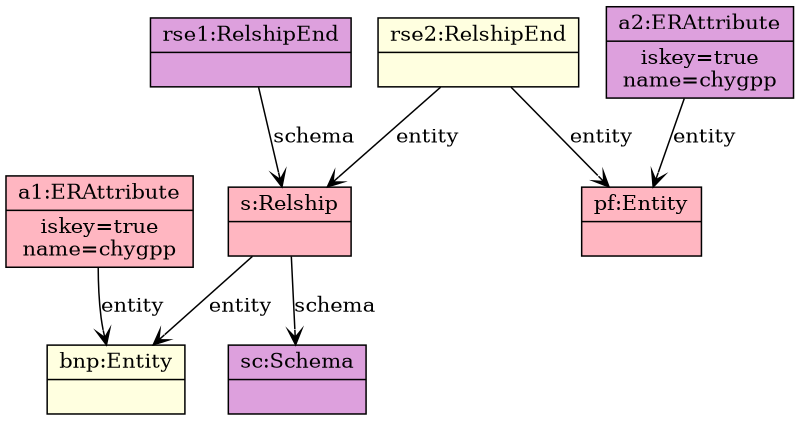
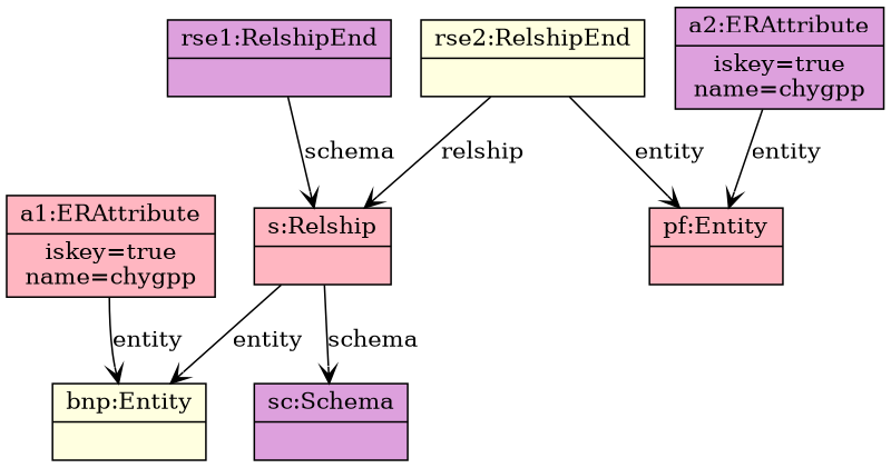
  graph {
    node [fillcolor=lightpink shape=record style=filled]
    edge [arrowhead=open arrowtail=open dir=forward]
    n1 [label="{s:Relship|}"]
    n2 [fillcolor=plum label="{sc:Schema|}"]
    n3 [fillcolor=lightyellow label="{bnp:Entity|}"]
    n4 [label="{a1:ERAttribute|iskey=true\nname=chygpp\n}"]
    n5 [fillcolor=plum label="{rse1:RelshipEnd|}"]
    n6 [fillcolor=plum label="{a2:ERAttribute|iskey=true\nname=chygpp\n}"]
    n7 [label="{pf:Entity|}"]
    n8 [fillcolor=lightyellow label="{rse2:RelshipEnd|}"]
    n1 -- n2 [label=schema]
    n1 -- n3 [label=entity]
    n4 -- n3 [label=entity]
    n5 -- n1 [label=schema]
    n6 -- n7 [label=entity]
-   n8 -- n1 [label=entity]
+   n8 -- n1 [label=relship]
    n8 -- n7 [label=entity]
  }
